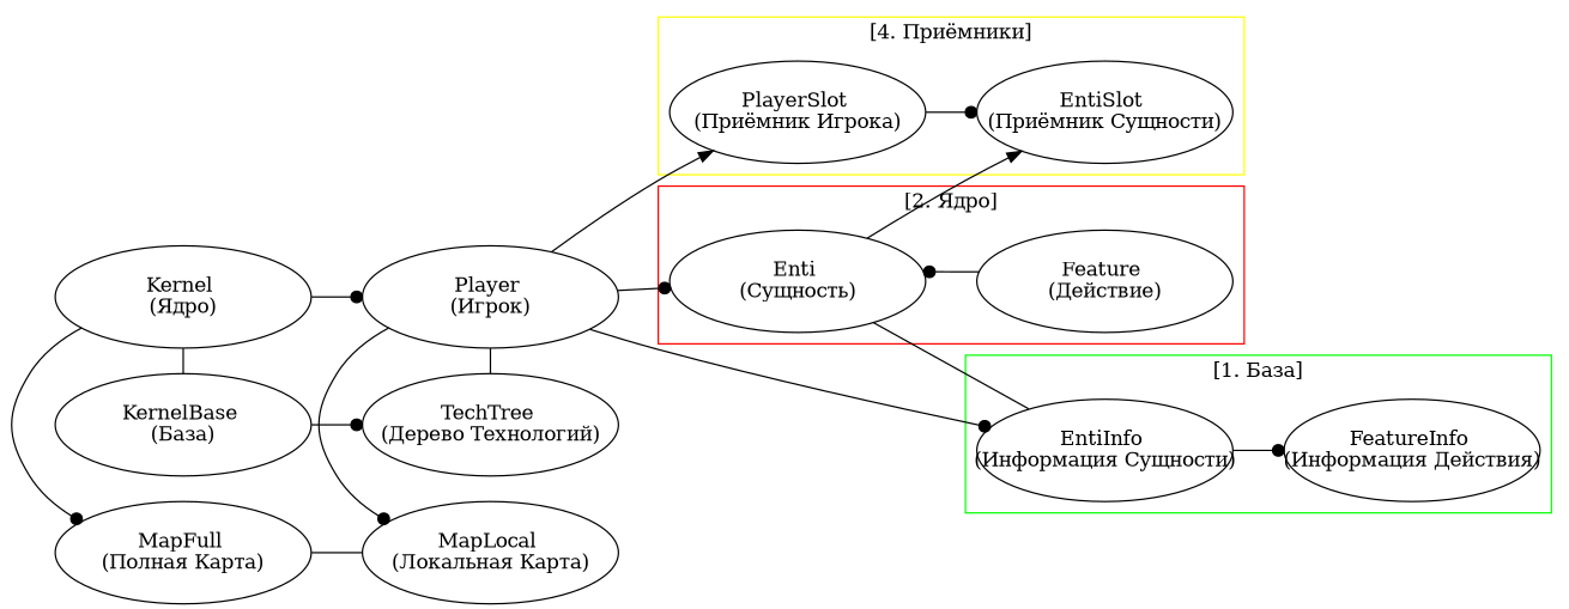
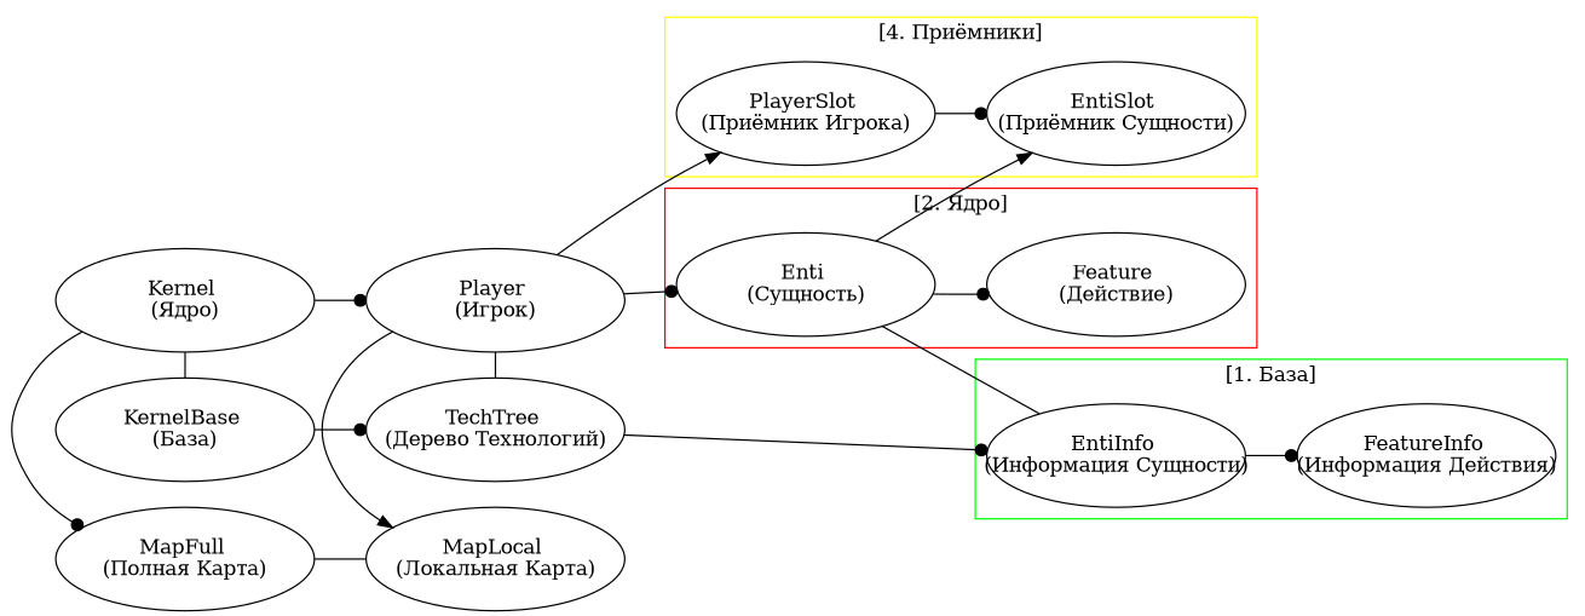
  digraph {
    rankdir=LR
    node [fixedsize=true]
    edge [arrowhead=dot]
    n1 [height=1 label="MapFull \n(Полная Карта)" width=2.5]
    n2 [height=1 label="Kernel \n(Ядро)" width=2.5]
    n3 [height=1 label="KernelBase \n(База)" width=2.5]
    n4 [height=1 label="MapLocal \n(Локальная Карта)" width=2.5]
    n5 [height=1 label="Player \n(Игрок)" width=2.5]
    n6 [height=1 label="TechTree \n(Дерево Технологий)" width=2.5]
    n7 [height=1 label="PlayerSlot \n(Приёмник Игрока)" width=2.5]
    n8 [height=1 label="EntiSlot \n(Приёмник Сущности)" width=2.5]
    n9 [height=1 label="Enti \n(Сущность)" width=2.5]
    n10 [height=1 label="Feature \n(Действие)" width=2.5]
    n11 [height=1 label="EntiInfo \n(Информация Сущности)" width=2.5]
    n12 [height=1 label="FeatureInfo \n(Информация Действия)" width=2.5]
    subgraph sub_1 {
      rank=same
      n1
      n2
      n3
    }
    subgraph sub_2 {
      rank=same
      n4
      n5
      n6
    }
    subgraph cluster_3 {
      color=blue
      label="[3. Карты]"
    }
    subgraph cluster_4 {
      color=yellow
      label="[4. Приёмники]"
      n7
      n8
    }
    subgraph cluster_5 {
      color=red
      label="[2. Ядро]"
      n9
      n10
    }
    subgraph cluster_6 {
      color=green
      label="[1. База]"
      n11
      n12
    }
    n1 -> n4 [arrowhead=none]
    n2 -> n1
    n2 -> n3 [arrowhead=none]
    n2 -> n5
    n3 -> n6
-   n5 -> n4
+   n5 -> n4 [arrowhead=normal]
    n5 -> n6 [arrowhead=none]
    n5 -> n7 [arrowhead=""]
    n5 -> n9
-   n5 -> n11
+   n6 -> n11
    n7 -> n8
    n9 -> n8 [arrowhead=""]
-   n10 -> n9
+   n9 -> n10
    n9 -> n11 [arrowhead=none]
    n11 -> n12
  }
